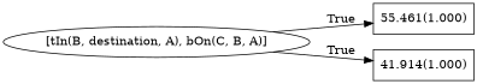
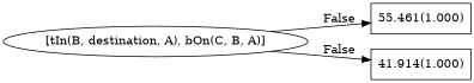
  digraph {
    rankdir=LR
    node [shape=box]
    n1 [label="[tIn(B, destination, A), bOn(C, B, A)]" shape=""]
    n2 [label="55.461(1.000)"]
    n3 [label="41.914(1.000)"]
-   n1 -> n2 [label=True]
-   n1 -> n3 [label=True]
+   n1 -> n2 [label=False]
+   n1 -> n3 [label=False]
  }
